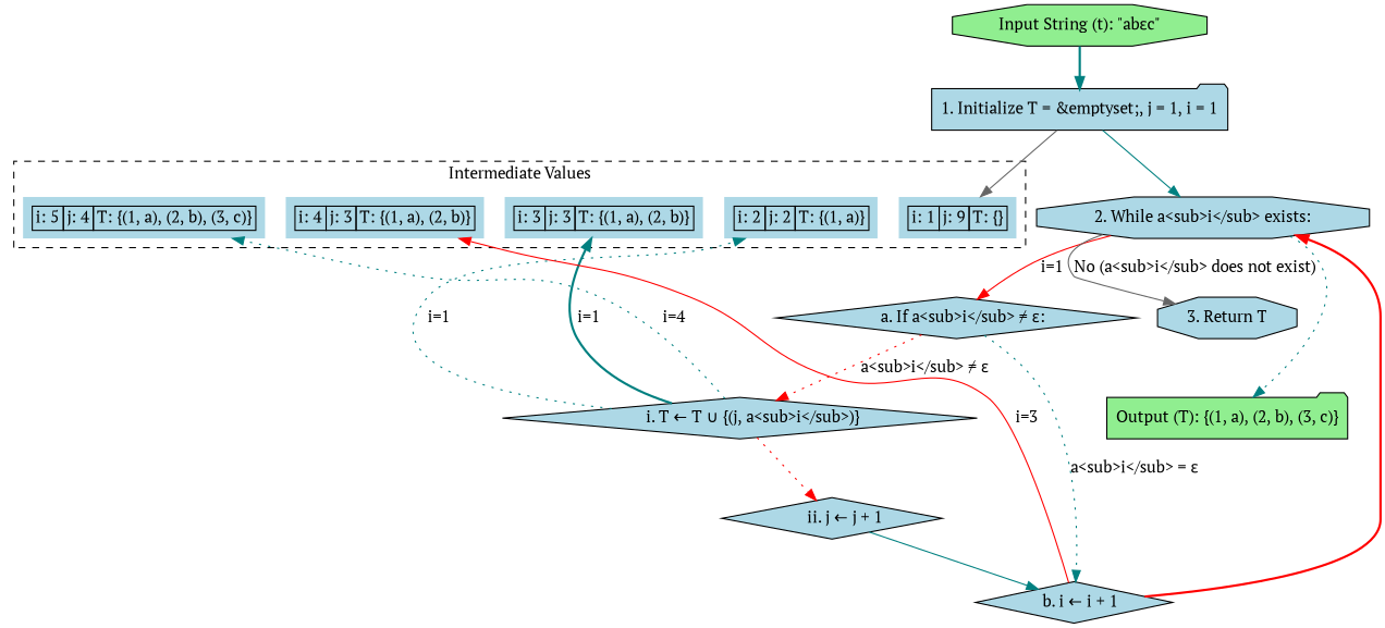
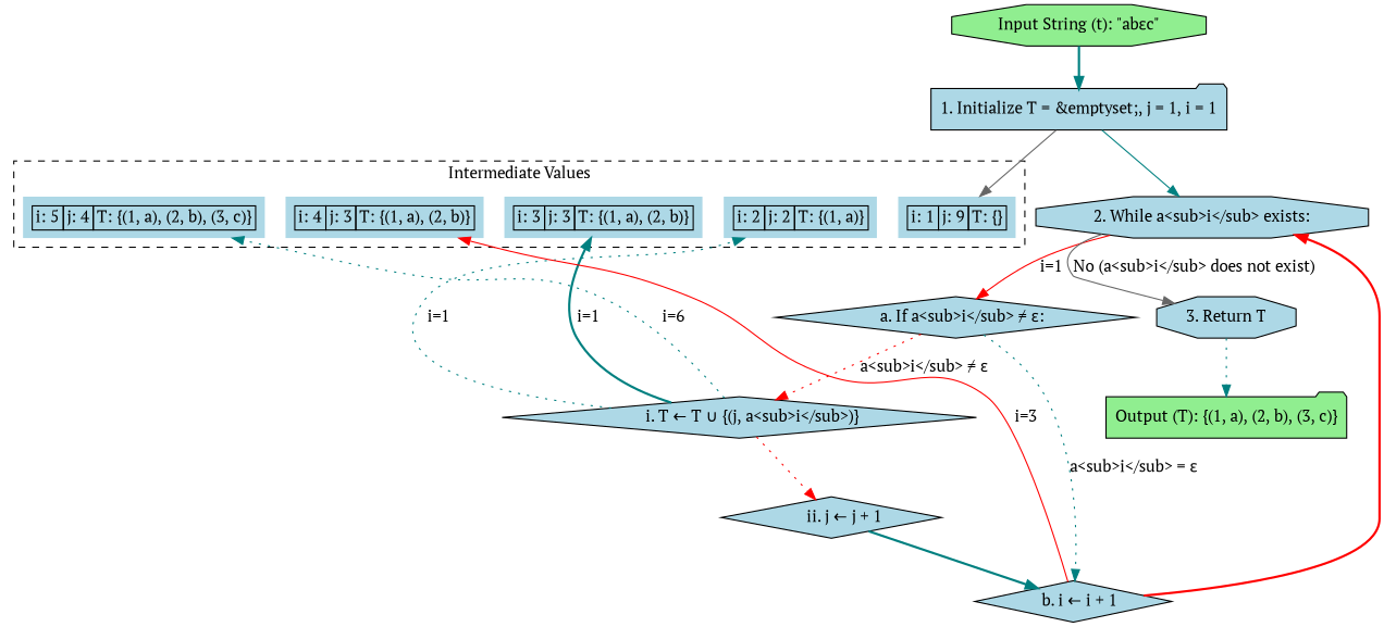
  digraph {
    fontname="PT Serif"
    rankdir=TB
    node [fillcolor=lightblue fontname="PT Serif" shape=none style=filled]
    edge [color=teal fontname="PT Serif" style=solid]
    n1 [label=<       <table border="0" cellborder="1" cellspacing="0">         <tr><td port="f0">i: 1</td><td port="f1">j: 9</td><td port="f2">T: {}</td></tr>       </table>     >]
    n2 [label=<       <table border="0" cellborder="1" cellspacing="0">         <tr><td port="f0">i: 2</td><td port="f1">j: 2</td><td port="f2">T: {(1, a)}</td></tr>       </table>     >]
    n3 [label=<       <table border="0" cellborder="1" cellspacing="0">         <tr><td port="f0">i: 3</td><td port="f1">j: 3</td><td port="f2">T: {(1, a), (2, b)}</td></tr>       </table>     >]
    n4 [label=<       <table border="0" cellborder="1" cellspacing="0">         <tr><td port="f0">i: 4</td><td port="f1">j: 3</td><td port="f2">T: {(1, a), (2, b)}</td></tr>       </table>     >]
    n5 [label=<       <table border="0" cellborder="1" cellspacing="0">         <tr><td port="f0">i: 5</td><td port="f1">j: 4</td><td port="f2">T: {(1, a), (2, b), (3, c)}</td></tr>       </table>     >]
    n6 [fillcolor=lightgreen label="Input String (t): \"ab&epsilon;c\"" shape=octagon]
    n7 [label="1. Initialize T = &emptyset;, j = 1, i = 1" shape=folder]
    n8 [label="2. While a<sub>i</sub> exists:" shape=octagon]
    n9 [label="&nbsp;&nbsp;&nbsp;a. If a<sub>i</sub> &ne; &epsilon;:" shape=diamond]
    n10 [label="3. Return T" shape=octagon]
    n11 [label="&nbsp;&nbsp;&nbsp;&nbsp;&nbsp;&nbsp;i. T &larr; T &cup; {(j, a<sub>i</sub>)}" shape=diamond]
    n12 [label="&nbsp;&nbsp;&nbsp;b. i &larr; i + 1" shape=diamond]
    n13 [fillcolor=lightgreen label="Output (T): {(1, a), (2, b), (3, c)}" shape=folder]
    n14 [label="&nbsp;&nbsp;&nbsp;&nbsp;&nbsp;&nbsp;ii. j &larr; j + 1" shape=diamond]
    subgraph cluster_1 {
      label="Intermediate Values"
      style=dashed
      n1
      n2
      n3
      n4
      n5
    }
    n6 -> n7 [style=bold]
    n7 -> n1 [color=gray40]
    n7 -> n8
    n8 -> n9 [color=red label="i=1"]
    n8 -> n10 [color=gray40 label="No (a<sub>i</sub> does not exist)"]
    n9 -> n11 [color=red label="a<sub>i</sub> &ne; &epsilon;" style=dotted]
    n9 -> n12 [label="a<sub>i</sub> = &epsilon;" style=dotted]
-   n8 -> n13 [style=dotted]
+   n10 -> n13 [style=dotted]
    n11 -> n2 [constraint=false label="i=1" style=dotted]
    n11 -> n3 [constraint=false label="i=1" style=bold]
-   n11 -> n5 [constraint=false label="i=4" style=dotted]
+   n11 -> n5 [constraint=false label="i=6" style=dotted]
    n11 -> n14 [color=red style=dotted]
    n12 -> n4 [color=red constraint=false label="i=3"]
    n12 -> n8 [color=red style=bold]
-   n14 -> n12
+   n14 -> n12 [style=bold]
  }
